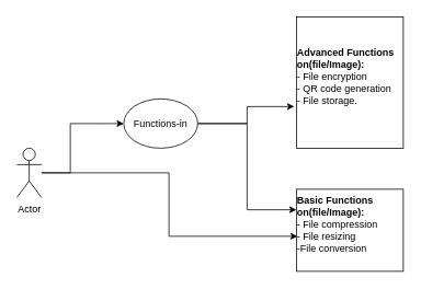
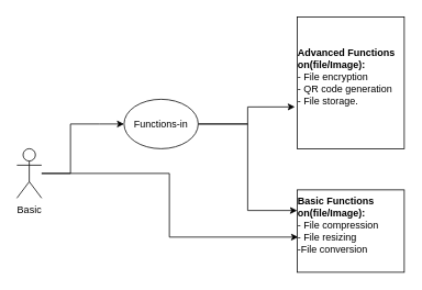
  <mxCell id="0" />
  <mxCell id="1" parent="0" />
  <mxCell id="2" style="edgeStyle=orthogonalEdgeStyle;rounded=0;orthogonalLoop=1;jettySize=auto;html=1;" edge="1" parent="1" source="4"><mxGeometry relative="1" as="geometry"><mxPoint x="150" y="150" as="targetPoint" /><Array as="points"><mxPoint x="85" y="210" /><mxPoint x="85" y="150" /><mxPoint x="120" y="150" /></Array></mxGeometry></mxCell>
  <mxCell id="3" style="edgeStyle=orthogonalEdgeStyle;rounded=0;orthogonalLoop=1;jettySize=auto;html=1;entryX=0.01;entryY=0.573;entryDx=0;entryDy=0;entryPerimeter=0;" edge="1" parent="1" source="4" target="8"><mxGeometry relative="1" as="geometry" /></mxCell>
- <mxCell id="4" value="Actor" style="shape=umlActor;verticalLabelPosition=bottom;verticalAlign=top;html=1;outlineConnect=0;" vertex="1" parent="1"><mxGeometry x="20" y="180" width="30" height="60" as="geometry" /></mxCell>
+ <mxCell id="4" value="Basic" style="shape=umlActor;verticalLabelPosition=bottom;verticalAlign=top;html=1;outlineConnect=0;" vertex="1" parent="1"><mxGeometry x="20" y="180" width="30" height="60" as="geometry" /></mxCell>
  <mxCell id="5" style="edgeStyle=orthogonalEdgeStyle;rounded=0;orthogonalLoop=1;jettySize=auto;html=1;entryX=-0.021;entryY=0.683;entryDx=0;entryDy=0;entryPerimeter=0;" edge="1" parent="1" source="7" target="9"><mxGeometry relative="1" as="geometry" /></mxCell>
  <mxCell id="6" style="edgeStyle=orthogonalEdgeStyle;rounded=0;orthogonalLoop=1;jettySize=auto;html=1;entryX=0;entryY=0.25;entryDx=0;entryDy=0;" edge="1" parent="1" source="7" target="8"><mxGeometry relative="1" as="geometry" /></mxCell>
  <mxCell id="7" value="Functions-in" style="ellipse;whiteSpace=wrap;html=1;" vertex="1" parent="1"><mxGeometry x="150" y="120" width="90" height="60" as="geometry" /></mxCell>
  <mxCell id="8" value="&lt;div style=&quot;text-align: left&quot;&gt;&lt;span&gt;&lt;b&gt;Basic Functions on(file/Image):&lt;/b&gt;&lt;/span&gt;&lt;/div&gt;&lt;div style=&quot;text-align: left&quot;&gt;&lt;span&gt;- File compression&lt;/span&gt;&lt;/div&gt;&lt;div style=&quot;text-align: left&quot;&gt;&lt;span&gt;- File resizing&lt;/span&gt;&lt;/div&gt;&lt;div style=&quot;text-align: left&quot;&gt;&lt;span&gt;-File conversion&lt;/span&gt;&lt;/div&gt;&lt;div style=&quot;text-align: left&quot;&gt;&lt;br&gt;&lt;/div&gt;" style="rounded=0;whiteSpace=wrap;html=1;" vertex="1" parent="1"><mxGeometry x="360" y="230" width="130" height="100" as="geometry" /></mxCell>
  <mxCell id="9" value="&lt;div style=&quot;text-align: left&quot;&gt;&lt;span&gt;&lt;b&gt;Advanced Functions on(file/Image):&lt;/b&gt;&lt;/span&gt;&lt;/div&gt;&lt;div style=&quot;text-align: left&quot;&gt;&lt;span&gt;- File encryption&lt;/span&gt;&lt;/div&gt;&lt;div style=&quot;text-align: left&quot;&gt;&lt;span&gt;- QR code generation&lt;/span&gt;&lt;/div&gt;&lt;div style=&quot;text-align: left&quot;&gt;&lt;span&gt;- File storage.&lt;/span&gt;&lt;/div&gt;&lt;div style=&quot;text-align: left&quot;&gt;&lt;br&gt;&lt;/div&gt;" style="rounded=0;whiteSpace=wrap;html=1;" vertex="1" parent="1"><mxGeometry x="360" y="20" width="130" height="160" as="geometry" /></mxCell>
